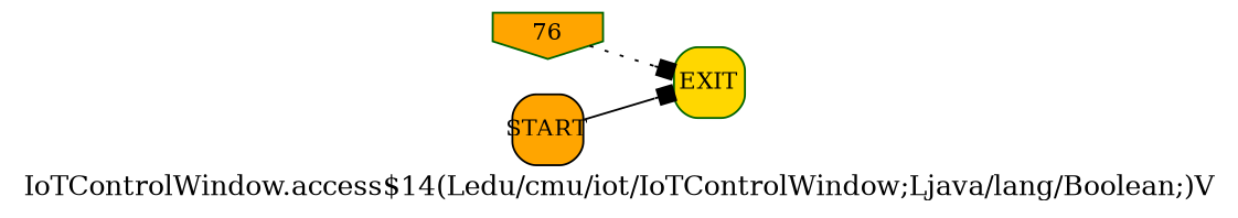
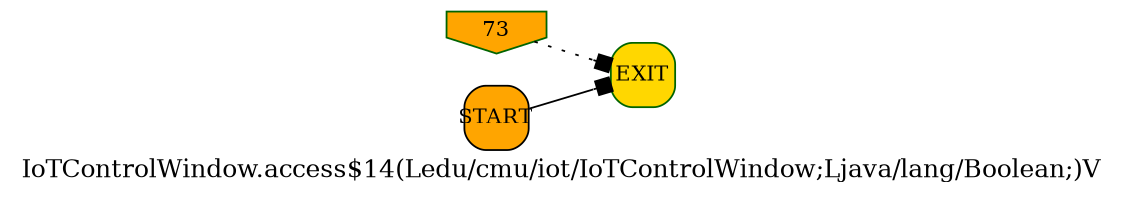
  digraph {
    label="IoTControlWindow.access$14(Ledu/cmu/iot/IoTControlWindow;Ljava/lang/Boolean;)V"
    rankdir=LR
    node [color=darkgreen fillcolor=orange fixedsize=true fontsize=12 shape=box style="filled, rounded"]
    edge [arrowhead=box]
-   n1 [height=0.36 label=76 shape=invhouse style=filled width=0.78]
+   n1 [height=0.36 label=73 shape=invhouse style=filled width=0.78]
    n2 [fillcolor=gold height=0.5 label=EXIT width=0.5]
    n3 [color=black height=0.5 label=START width=0.5]
    n1 -> n2 [style=dotted]
    n3 -> n2 [style=solid]
  }
